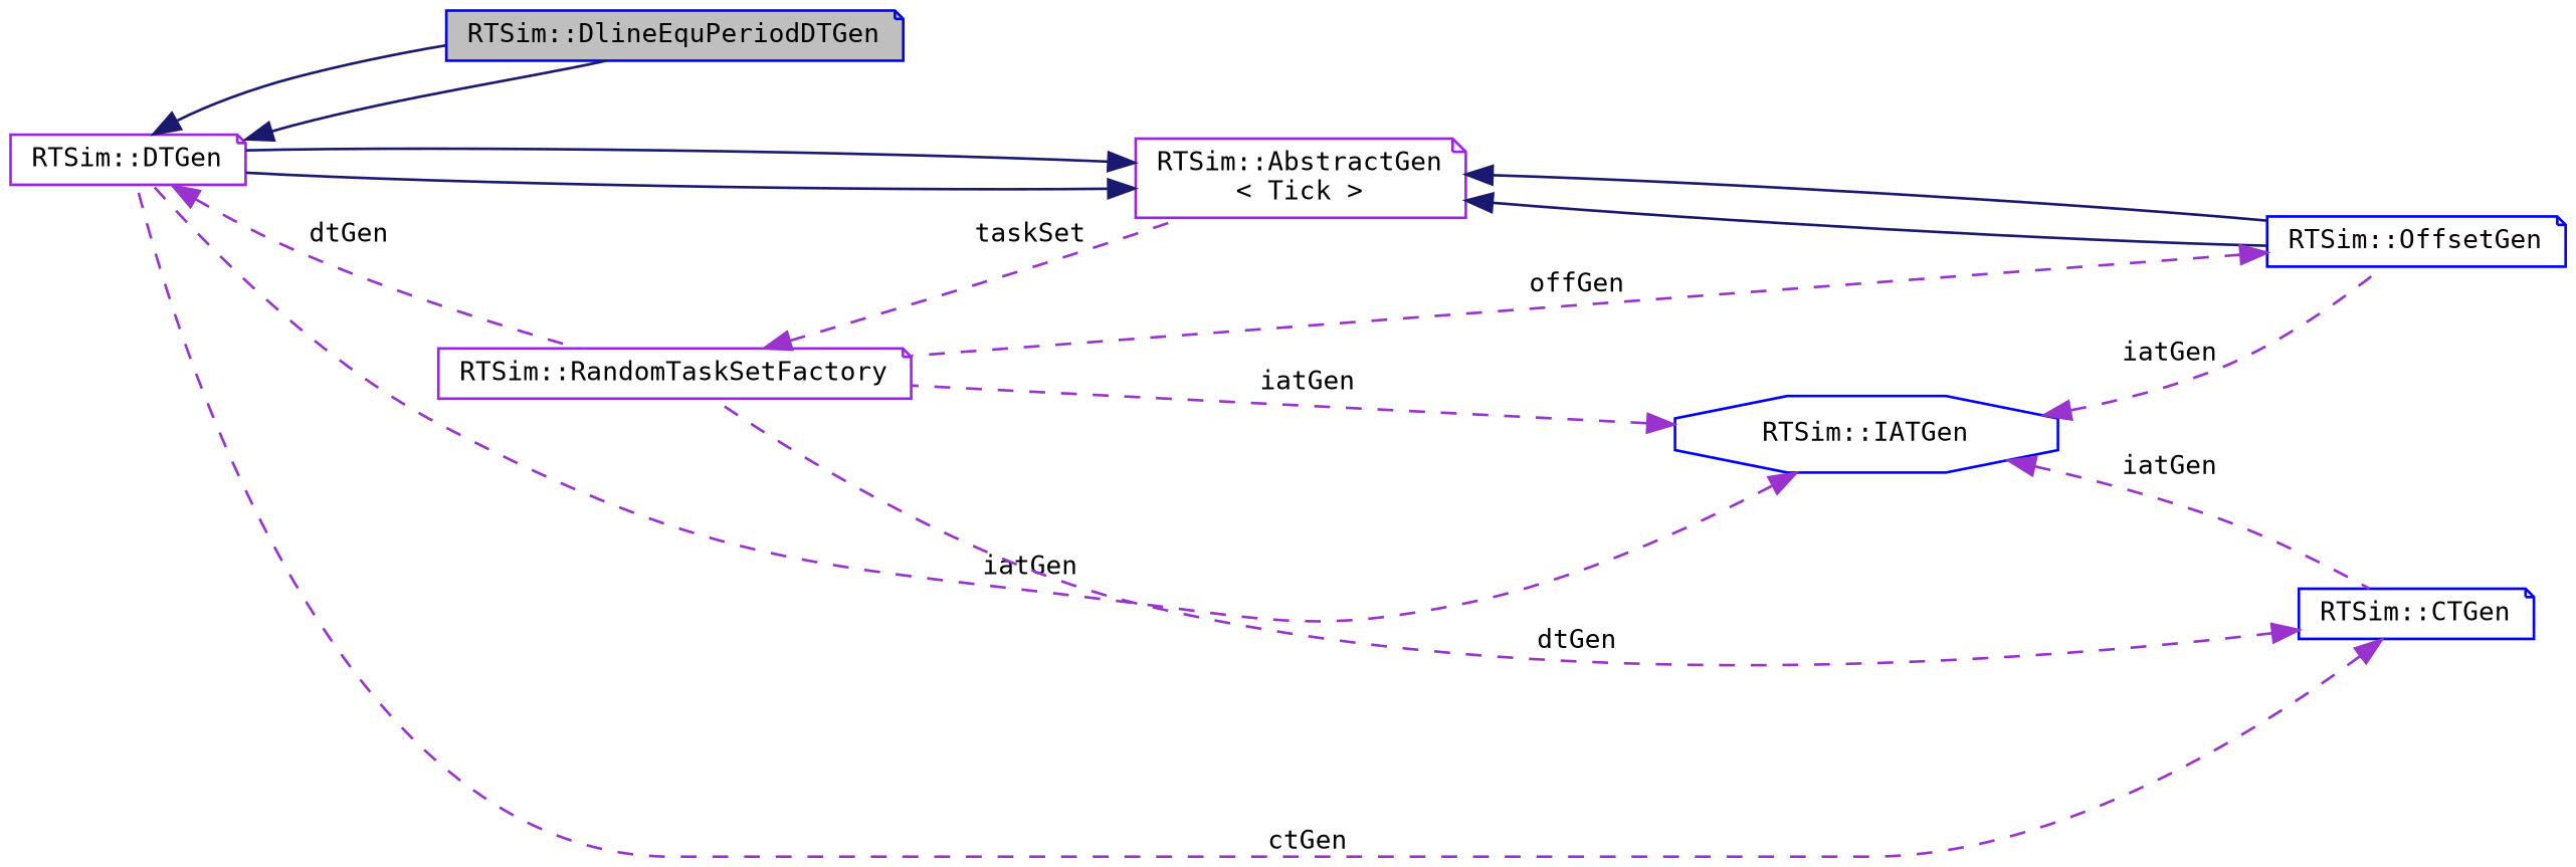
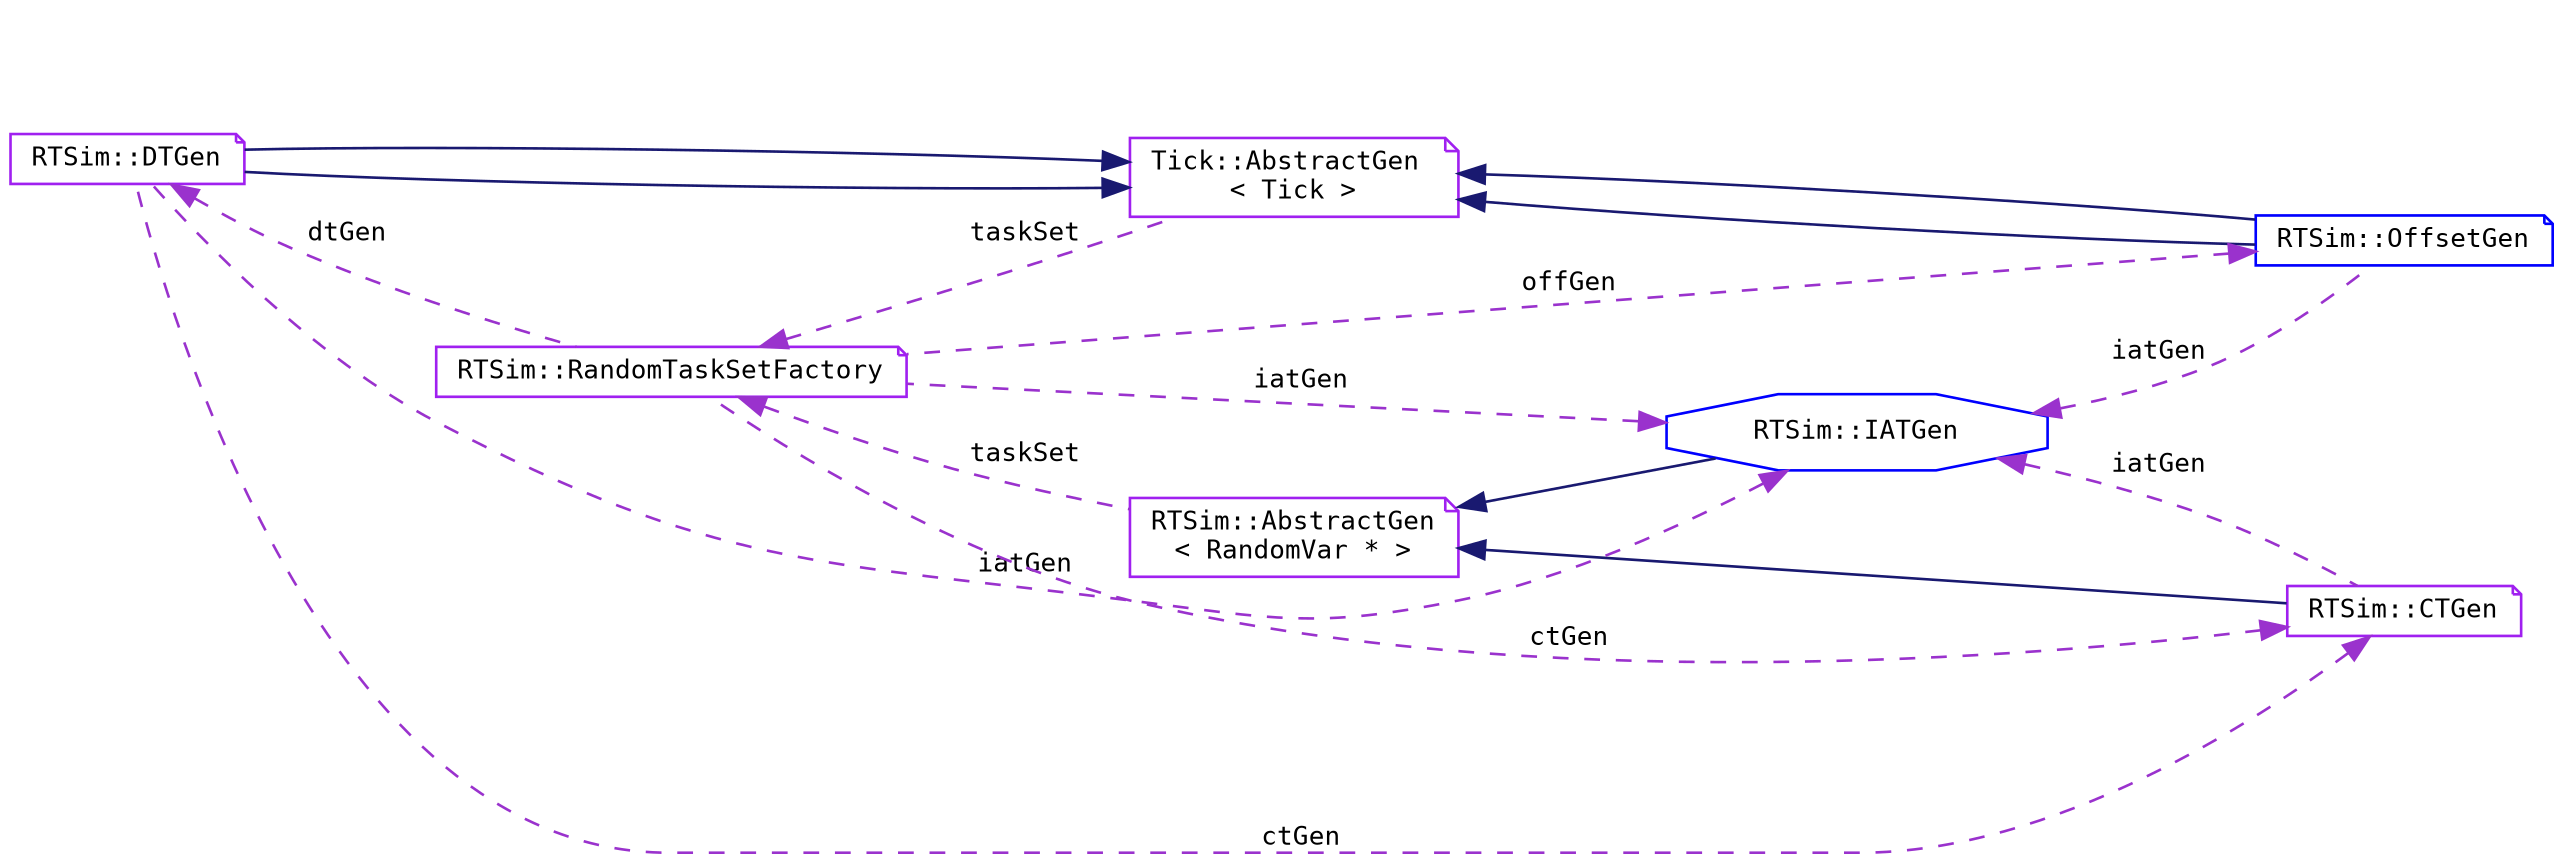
  digraph {
    fontname="DejaVu Sans Mono"
    rankdir=LR
    node [color=blue fillcolor=white fontname="DejaVu Sans Mono" fontsize=10 shape=note style=filled]
    edge [color=darkorchid3 dir=back fontname="DejaVu Sans Mono" fontsize=10 labelfontname=Helvetica labelfontsize=10 style=dashed]
-   n1 [fillcolor=grey75 fontcolor=black height=0.2 label="RTSim::DlineEquPeriodDTGen" width=0.4]
    n2 [color=purple height=0.2 label="RTSim::DTGen" width=0.4]
    n3 [color=purple height=0.2 label="RTSim::RandomTaskSetFactory" width=0.4]
-   n4 [color=purple height=0.2 label="RTSim::AbstractGen\l\< Tick \>" width=0.4]
+   n4 [color=purple height=0.2 label="Tick::AbstractGen\l\< Tick \>" width=0.4]
+   n5 [color=purple height=0.2 label="RTSim::AbstractGen\l\< RandomVar * \>" width=0.4]
    n6 [height=0.2 label="RTSim::OffsetGen" width=0.4]
    n7 [height=0.2 label="RTSim::IATGen" shape=octagon width=0.4]
-   n8 [height=0.2 label="RTSim::CTGen" width=0.4]
-   n2 -> n1 [color=midnightblue style=solid]
-   n2 -> n1 [color=midnightblue style=solid]
+   n8 [color=purple height=0.2 label="RTSim::CTGen" width=0.4]
    n2 -> n3 [label=" dtGen"]
    n3 -> n4 [label=" taskSet"]
+   n3 -> n5 [label=" taskSet"]
    n4 -> n2 [color=midnightblue style=solid]
    n4 -> n2 [color=midnightblue style=solid]
    n4 -> n6 [color=midnightblue style=solid]
    n4 -> n6 [color=midnightblue style=solid]
+   n5 -> n7 [color=midnightblue style=solid]
+   n5 -> n8 [color=midnightblue style=solid]
    n6 -> n3 [label=" offGen"]
    n7 -> n2 [label=" iatGen"]
    n7 -> n3 [label=" iatGen"]
    n7 -> n6 [label=" iatGen"]
    n7 -> n8 [label=" iatGen"]
    n8 -> n2 [label=" ctGen"]
-   n8 -> n3 [label=" dtGen"]
+   n8 -> n3 [label=" ctGen"]
  }
